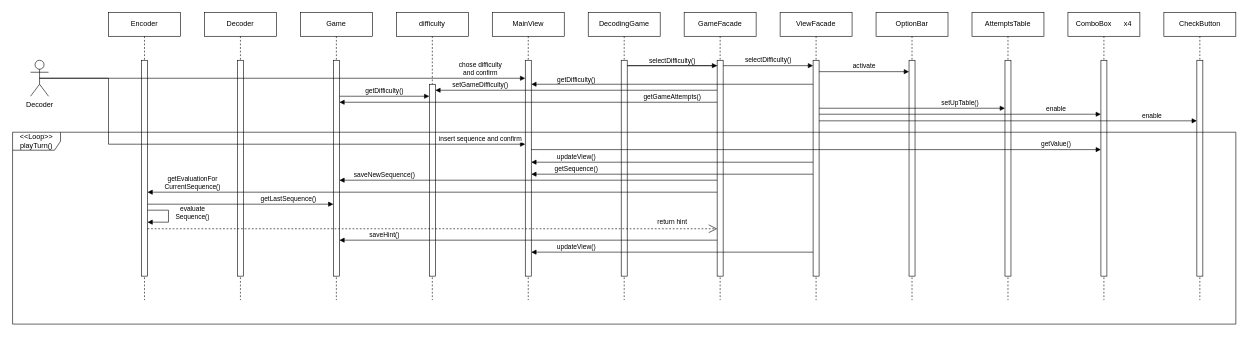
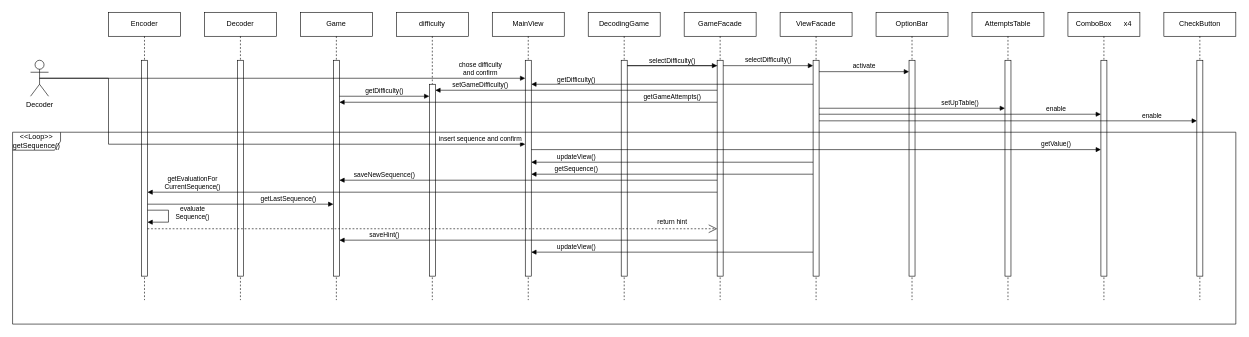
  <mxCell id="0" />
  <mxCell id="1" parent="0" />
  <mxCell id="2" value="selectDifficulty()" style="html=1;verticalAlign=bottom;endArrow=block;curved=0;rounded=0;" edge="1" parent="1"><mxGeometry x="0.516" width="80" relative="1" as="geometry"><mxPoint x="1045" y="109" as="sourcePoint" /><mxPoint x="1355" y="109" as="targetPoint" /><mxPoint as="offset" /></mxGeometry></mxCell>
  <mxCell id="3" value="Encoder" style="shape=umlLifeline;perimeter=lifelinePerimeter;whiteSpace=wrap;html=1;container=1;dropTarget=0;collapsible=0;recursiveResize=0;outlineConnect=0;portConstraint=eastwest;newEdgeStyle={&quot;curved&quot;:0,&quot;rounded&quot;:0};" vertex="1" parent="1"><mxGeometry x="180" y="20" width="120" height="480" as="geometry" /></mxCell>
  <mxCell id="4" value="" style="html=1;points=[[0,0,0,0,5],[0,1,0,0,-5],[1,0,0,0,5],[1,1,0,0,-5]];perimeter=orthogonalPerimeter;outlineConnect=0;targetShapes=umlLifeline;portConstraint=eastwest;newEdgeStyle={&quot;curved&quot;:0,&quot;rounded&quot;:0};" vertex="1" parent="3"><mxGeometry x="55" y="80" width="10" height="360" as="geometry" /></mxCell>
  <mxCell id="5" value="evaluate&lt;br&gt;Sequence()" style="html=1;verticalAlign=bottom;endArrow=block;curved=0;rounded=0;" edge="1" parent="3"><mxGeometry x="0.222" y="-40" width="80" relative="1" as="geometry"><mxPoint x="65" y="330" as="sourcePoint" /><mxPoint x="65" y="350" as="targetPoint" /><Array as="points"><mxPoint x="100" y="330" /><mxPoint x="100" y="350" /></Array><mxPoint x="40" y="40" as="offset" /></mxGeometry></mxCell>
  <mxCell id="6" value="Decoder" style="shape=umlActor;verticalLabelPosition=bottom;verticalAlign=top;html=1;" vertex="1" parent="1"><mxGeometry x="50" y="100" width="30" height="60" as="geometry" /></mxCell>
  <mxCell id="7" value="Decoder" style="shape=umlLifeline;perimeter=lifelinePerimeter;whiteSpace=wrap;html=1;container=1;dropTarget=0;collapsible=0;recursiveResize=0;outlineConnect=0;portConstraint=eastwest;newEdgeStyle={&quot;curved&quot;:0,&quot;rounded&quot;:0};" vertex="1" parent="1"><mxGeometry x="340" y="20" width="120" height="480" as="geometry" /></mxCell>
  <mxCell id="8" value="" style="html=1;points=[[0,0,0,0,5],[0,1,0,0,-5],[1,0,0,0,5],[1,1,0,0,-5]];perimeter=orthogonalPerimeter;outlineConnect=0;targetShapes=umlLifeline;portConstraint=eastwest;newEdgeStyle={&quot;curved&quot;:0,&quot;rounded&quot;:0};" vertex="1" parent="7"><mxGeometry x="55" y="80" width="10" height="360" as="geometry" /></mxCell>
  <mxCell id="9" value="Game" style="shape=umlLifeline;perimeter=lifelinePerimeter;whiteSpace=wrap;html=1;container=1;dropTarget=0;collapsible=0;recursiveResize=0;outlineConnect=0;portConstraint=eastwest;newEdgeStyle={&quot;curved&quot;:0,&quot;rounded&quot;:0};" vertex="1" parent="1"><mxGeometry x="500" y="20" width="120" height="480" as="geometry" /></mxCell>
  <mxCell id="10" value="" style="html=1;points=[[0,0,0,0,5],[0,1,0,0,-5],[1,0,0,0,5],[1,1,0,0,-5]];perimeter=orthogonalPerimeter;outlineConnect=0;targetShapes=umlLifeline;portConstraint=eastwest;newEdgeStyle={&quot;curved&quot;:0,&quot;rounded&quot;:0};" vertex="1" parent="9"><mxGeometry x="55" y="80" width="10" height="360" as="geometry" /></mxCell>
  <mxCell id="11" value="difficulty" style="shape=umlLifeline;perimeter=lifelinePerimeter;whiteSpace=wrap;html=1;container=1;dropTarget=0;collapsible=0;recursiveResize=0;outlineConnect=0;portConstraint=eastwest;newEdgeStyle={&quot;curved&quot;:0,&quot;rounded&quot;:0};" vertex="1" parent="1"><mxGeometry x="660" y="20" width="120" height="480" as="geometry" /></mxCell>
  <mxCell id="12" value="" style="html=1;points=[[0,0,0,0,5],[0,1,0,0,-5],[1,0,0,0,5],[1,1,0,0,-5]];perimeter=orthogonalPerimeter;outlineConnect=0;targetShapes=umlLifeline;portConstraint=eastwest;newEdgeStyle={&quot;curved&quot;:0,&quot;rounded&quot;:0};" vertex="1" parent="11"><mxGeometry x="55" y="120" width="10" height="320" as="geometry" /></mxCell>
  <mxCell id="13" value="MainView" style="shape=umlLifeline;perimeter=lifelinePerimeter;whiteSpace=wrap;html=1;container=1;dropTarget=0;collapsible=0;recursiveResize=0;outlineConnect=0;portConstraint=eastwest;newEdgeStyle={&quot;curved&quot;:0,&quot;rounded&quot;:0};" vertex="1" parent="1"><mxGeometry x="820" y="20" width="120" height="480" as="geometry" /></mxCell>
  <mxCell id="14" value="" style="html=1;points=[[0,0,0,0,5],[0,1,0,0,-5],[1,0,0,0,5],[1,1,0,0,-5]];perimeter=orthogonalPerimeter;outlineConnect=0;targetShapes=umlLifeline;portConstraint=eastwest;newEdgeStyle={&quot;curved&quot;:0,&quot;rounded&quot;:0};" vertex="1" parent="13"><mxGeometry x="55" y="80" width="10" height="360" as="geometry" /></mxCell>
  <mxCell id="15" value="DecodingGame" style="shape=umlLifeline;perimeter=lifelinePerimeter;whiteSpace=wrap;html=1;container=1;dropTarget=0;collapsible=0;recursiveResize=0;outlineConnect=0;portConstraint=eastwest;newEdgeStyle={&quot;curved&quot;:0,&quot;rounded&quot;:0};" vertex="1" parent="1"><mxGeometry x="980" y="20" width="120" height="480" as="geometry" /></mxCell>
  <mxCell id="16" value="" style="html=1;points=[[0,0,0,0,5],[0,1,0,0,-5],[1,0,0,0,5],[1,1,0,0,-5]];perimeter=orthogonalPerimeter;outlineConnect=0;targetShapes=umlLifeline;portConstraint=eastwest;newEdgeStyle={&quot;curved&quot;:0,&quot;rounded&quot;:0};" vertex="1" parent="15"><mxGeometry x="55" y="80" width="10" height="360" as="geometry" /></mxCell>
  <mxCell id="17" value="GameFacade" style="shape=umlLifeline;perimeter=lifelinePerimeter;whiteSpace=wrap;html=1;container=1;dropTarget=0;collapsible=0;recursiveResize=0;outlineConnect=0;portConstraint=eastwest;newEdgeStyle={&quot;curved&quot;:0,&quot;rounded&quot;:0};" vertex="1" parent="1"><mxGeometry x="1140" y="20" width="120" height="480" as="geometry" /></mxCell>
  <mxCell id="18" value="" style="html=1;points=[[0,0,0,0,5],[0,1,0,0,-5],[1,0,0,0,5],[1,1,0,0,-5]];perimeter=orthogonalPerimeter;outlineConnect=0;targetShapes=umlLifeline;portConstraint=eastwest;newEdgeStyle={&quot;curved&quot;:0,&quot;rounded&quot;:0};" vertex="1" parent="17"><mxGeometry x="55" y="80" width="10" height="360" as="geometry" /></mxCell>
  <mxCell id="19" value="ViewFacade" style="shape=umlLifeline;perimeter=lifelinePerimeter;whiteSpace=wrap;html=1;container=1;dropTarget=0;collapsible=0;recursiveResize=0;outlineConnect=0;portConstraint=eastwest;newEdgeStyle={&quot;curved&quot;:0,&quot;rounded&quot;:0};" vertex="1" parent="1"><mxGeometry x="1300" y="20" width="120" height="480" as="geometry" /></mxCell>
  <mxCell id="20" value="" style="html=1;points=[[0,0,0,0,5],[0,1,0,0,-5],[1,0,0,0,5],[1,1,0,0,-5]];perimeter=orthogonalPerimeter;outlineConnect=0;targetShapes=umlLifeline;portConstraint=eastwest;newEdgeStyle={&quot;curved&quot;:0,&quot;rounded&quot;:0};" vertex="1" parent="19"><mxGeometry x="55" y="80" width="10" height="360" as="geometry" /></mxCell>
  <mxCell id="21" value="OptionBar" style="shape=umlLifeline;perimeter=lifelinePerimeter;whiteSpace=wrap;html=1;container=1;dropTarget=0;collapsible=0;recursiveResize=0;outlineConnect=0;portConstraint=eastwest;newEdgeStyle={&quot;curved&quot;:0,&quot;rounded&quot;:0};" vertex="1" parent="1"><mxGeometry x="1460" y="20" width="120" height="480" as="geometry" /></mxCell>
  <mxCell id="22" value="" style="html=1;points=[[0,0,0,0,5],[0,1,0,0,-5],[1,0,0,0,5],[1,1,0,0,-5]];perimeter=orthogonalPerimeter;outlineConnect=0;targetShapes=umlLifeline;portConstraint=eastwest;newEdgeStyle={&quot;curved&quot;:0,&quot;rounded&quot;:0};" vertex="1" parent="21"><mxGeometry x="55" y="80" width="10" height="360" as="geometry" /></mxCell>
  <mxCell id="23" value="AttemptsTable" style="shape=umlLifeline;perimeter=lifelinePerimeter;whiteSpace=wrap;html=1;container=1;dropTarget=0;collapsible=0;recursiveResize=0;outlineConnect=0;portConstraint=eastwest;newEdgeStyle={&quot;curved&quot;:0,&quot;rounded&quot;:0};" vertex="1" parent="1"><mxGeometry x="1620" y="20" width="120" height="480" as="geometry" /></mxCell>
  <mxCell id="24" value="" style="html=1;points=[[0,0,0,0,5],[0,1,0,0,-5],[1,0,0,0,5],[1,1,0,0,-5]];perimeter=orthogonalPerimeter;outlineConnect=0;targetShapes=umlLifeline;portConstraint=eastwest;newEdgeStyle={&quot;curved&quot;:0,&quot;rounded&quot;:0};" vertex="1" parent="23"><mxGeometry x="55" y="80" width="10" height="360" as="geometry" /></mxCell>
  <mxCell id="25" value="ComboBox&lt;span style=&quot;white-space: pre;&quot;&gt;&#09;&lt;/span&gt;x4" style="shape=umlLifeline;perimeter=lifelinePerimeter;whiteSpace=wrap;html=1;container=1;dropTarget=0;collapsible=0;recursiveResize=0;outlineConnect=0;portConstraint=eastwest;newEdgeStyle={&quot;curved&quot;:0,&quot;rounded&quot;:0};" vertex="1" parent="1"><mxGeometry x="1780" y="20" width="120" height="480" as="geometry" /></mxCell>
  <mxCell id="26" value="" style="html=1;points=[[0,0,0,0,5],[0,1,0,0,-5],[1,0,0,0,5],[1,1,0,0,-5]];perimeter=orthogonalPerimeter;outlineConnect=0;targetShapes=umlLifeline;portConstraint=eastwest;newEdgeStyle={&quot;curved&quot;:0,&quot;rounded&quot;:0};" vertex="1" parent="25"><mxGeometry x="55" y="80" width="10" height="360" as="geometry" /></mxCell>
  <mxCell id="27" value="CheckButton" style="shape=umlLifeline;perimeter=lifelinePerimeter;whiteSpace=wrap;html=1;container=1;dropTarget=0;collapsible=0;recursiveResize=0;outlineConnect=0;portConstraint=eastwest;newEdgeStyle={&quot;curved&quot;:0,&quot;rounded&quot;:0};" vertex="1" parent="1"><mxGeometry x="1940" y="20" width="120" height="480" as="geometry" /></mxCell>
  <mxCell id="28" value="" style="html=1;points=[[0,0,0,0,5],[0,1,0,0,-5],[1,0,0,0,5],[1,1,0,0,-5]];perimeter=orthogonalPerimeter;outlineConnect=0;targetShapes=umlLifeline;portConstraint=eastwest;newEdgeStyle={&quot;curved&quot;:0,&quot;rounded&quot;:0};" vertex="1" parent="27"><mxGeometry x="55" y="80" width="10" height="360" as="geometry" /></mxCell>
  <mxCell id="29" value="selectDifficulty()" style="html=1;verticalAlign=bottom;endArrow=block;curved=0;rounded=0;" edge="1" parent="1"><mxGeometry y="-1" width="80" relative="1" as="geometry"><mxPoint x="1045" y="109" as="sourcePoint" /><mxPoint x="1195" y="109" as="targetPoint" /><mxPoint as="offset" /></mxGeometry></mxCell>
  <mxCell id="30" value="activate" style="html=1;verticalAlign=bottom;endArrow=block;curved=0;rounded=0;" edge="1" parent="1"><mxGeometry width="80" relative="1" as="geometry"><mxPoint x="1365" y="119" as="sourcePoint" /><mxPoint x="1515" y="119" as="targetPoint" /></mxGeometry></mxCell>
  <mxCell id="31" value="chose difficulty&lt;br&gt;and confirm" style="html=1;verticalAlign=bottom;endArrow=block;curved=0;rounded=0;exitX=0.5;exitY=0.5;exitDx=0;exitDy=0;exitPerimeter=0;" edge="1" parent="1" source="6" target="14"><mxGeometry x="0.815" width="80" relative="1" as="geometry"><mxPoint x="440" y="120" as="sourcePoint" /><mxPoint x="790" y="130" as="targetPoint" /><mxPoint as="offset" /></mxGeometry></mxCell>
  <mxCell id="32" value="getDifficulty()" style="html=1;verticalAlign=bottom;endArrow=block;curved=0;rounded=0;" edge="1" parent="1"><mxGeometry x="0.681" y="1" width="80" relative="1" as="geometry"><mxPoint x="1355" y="140" as="sourcePoint" /><mxPoint x="885" y="140" as="targetPoint" /><mxPoint as="offset" /></mxGeometry></mxCell>
  <mxCell id="33" value="setGameDifficulty()" style="html=1;verticalAlign=bottom;endArrow=block;curved=0;rounded=0;" edge="1" parent="1" target="12"><mxGeometry x="0.681" width="80" relative="1" as="geometry"><mxPoint x="1195" y="150" as="sourcePoint" /><mxPoint x="565" y="150" as="targetPoint" /><mxPoint as="offset" /></mxGeometry></mxCell>
  <mxCell id="34" value="getDifficulty()" style="html=1;verticalAlign=bottom;endArrow=block;curved=0;rounded=0;" edge="1" parent="1"><mxGeometry width="80" relative="1" as="geometry"><mxPoint x="565" y="160" as="sourcePoint" /><mxPoint x="715" y="160" as="targetPoint" /></mxGeometry></mxCell>
  <mxCell id="35" value="getGameAttempts()" style="html=1;verticalAlign=bottom;endArrow=block;curved=0;rounded=0;" edge="1" parent="1"><mxGeometry x="-0.762" width="80" relative="1" as="geometry"><mxPoint x="1195" y="170" as="sourcePoint" /><mxPoint x="565" y="170" as="targetPoint" /><mxPoint as="offset" /></mxGeometry></mxCell>
  <mxCell id="36" value="setUpTable()" style="html=1;verticalAlign=bottom;endArrow=block;curved=0;rounded=0;" edge="1" parent="1"><mxGeometry x="0.516" width="80" relative="1" as="geometry"><mxPoint x="1365" y="180" as="sourcePoint" /><mxPoint x="1675" y="180" as="targetPoint" /><mxPoint as="offset" /></mxGeometry></mxCell>
  <mxCell id="37" value="enable" style="html=1;verticalAlign=bottom;endArrow=block;curved=0;rounded=0;" edge="1" parent="1"><mxGeometry x="0.681" width="80" relative="1" as="geometry"><mxPoint x="1365" y="190" as="sourcePoint" /><mxPoint x="1835" y="190" as="targetPoint" /><mxPoint as="offset" /></mxGeometry></mxCell>
  <mxCell id="38" value="enable" style="html=1;verticalAlign=bottom;endArrow=block;curved=0;rounded=0;" edge="1" parent="1"><mxGeometry x="0.762" width="80" relative="1" as="geometry"><mxPoint x="1365" y="201" as="sourcePoint" /><mxPoint x="1995" y="201" as="targetPoint" /><mxPoint as="offset" /></mxGeometry></mxCell>
- <mxCell id="39" value="&amp;lt;&amp;lt;Loop&amp;gt;&amp;gt;&lt;br&gt;playTurn()" style="shape=umlFrame;whiteSpace=wrap;html=1;pointerEvents=0;width=80;height=30;" vertex="1" parent="1"><mxGeometry x="20" y="220" width="2040" height="320" as="geometry" /></mxCell>
+ <mxCell id="39" value="&amp;lt;&amp;lt;Loop&amp;gt;&amp;gt;&lt;br&gt;getSequence()" style="shape=umlFrame;whiteSpace=wrap;html=1;pointerEvents=0;width=80;height=30;" vertex="1" parent="1"><mxGeometry x="20" y="220" width="2040" height="320" as="geometry" /></mxCell>
  <mxCell id="40" value="insert sequence and confirm" style="html=1;verticalAlign=bottom;endArrow=block;curved=0;rounded=0;exitX=0.5;exitY=0.5;exitDx=0;exitDy=0;exitPerimeter=0;" edge="1" parent="1" source="6" target="14"><mxGeometry x="0.837" width="80" relative="1" as="geometry"><mxPoint x="350" y="240" as="sourcePoint" /><mxPoint x="430" y="240" as="targetPoint" /><Array as="points"><mxPoint x="180" y="130" /><mxPoint x="180" y="240" /></Array><mxPoint as="offset" /></mxGeometry></mxCell>
  <mxCell id="41" value="getValue()" style="html=1;verticalAlign=bottom;endArrow=block;curved=0;rounded=0;" edge="1" parent="1"><mxGeometry x="0.842" width="80" relative="1" as="geometry"><mxPoint x="885" y="249" as="sourcePoint" /><mxPoint x="1835" y="249" as="targetPoint" /><mxPoint as="offset" /></mxGeometry></mxCell>
  <mxCell id="42" value="getSequence()" style="html=1;verticalAlign=bottom;endArrow=block;curved=0;rounded=0;" edge="1" parent="1"><mxGeometry x="0.681" width="80" relative="1" as="geometry"><mxPoint x="1355" y="290" as="sourcePoint" /><mxPoint x="885" y="290" as="targetPoint" /><mxPoint as="offset" /></mxGeometry></mxCell>
  <mxCell id="43" value="saveNewSequence()" style="html=1;verticalAlign=bottom;endArrow=block;curved=0;rounded=0;" edge="1" parent="1"><mxGeometry x="0.762" width="80" relative="1" as="geometry"><mxPoint x="1195" y="300" as="sourcePoint" /><mxPoint x="565" y="300" as="targetPoint" /><mxPoint as="offset" /></mxGeometry></mxCell>
  <mxCell id="44" value="getEvaluationFor&lt;br&gt;CurrentSequence()" style="html=1;verticalAlign=bottom;endArrow=block;curved=0;rounded=0;" edge="1" parent="1"><mxGeometry x="0.842" width="80" relative="1" as="geometry"><mxPoint x="1195" y="320" as="sourcePoint" /><mxPoint x="245" y="320" as="targetPoint" /><mxPoint as="offset" /></mxGeometry></mxCell>
  <mxCell id="45" value="getLastSequence()" style="html=1;verticalAlign=bottom;endArrow=block;curved=0;rounded=0;" edge="1" parent="1"><mxGeometry x="0.516" y="-1" width="80" relative="1" as="geometry"><mxPoint x="245" y="340" as="sourcePoint" /><mxPoint x="555" y="340" as="targetPoint" /><mxPoint as="offset" /></mxGeometry></mxCell>
  <mxCell id="46" value="saveHint()" style="html=1;verticalAlign=bottom;endArrow=block;curved=0;rounded=0;" edge="1" parent="1"><mxGeometry x="0.762" width="80" relative="1" as="geometry"><mxPoint x="1195" y="400" as="sourcePoint" /><mxPoint x="565" y="400" as="targetPoint" /><mxPoint as="offset" /></mxGeometry></mxCell>
  <mxCell id="47" value="return hint" style="endArrow=open;endSize=12;dashed=1;html=1;rounded=0;" edge="1" parent="1"><mxGeometry x="0.842" y="11" width="160" relative="1" as="geometry"><mxPoint x="245" y="381" as="sourcePoint" /><mxPoint x="1195" y="381" as="targetPoint" /><mxPoint as="offset" /></mxGeometry></mxCell>
  <mxCell id="48" value="updateView()" style="html=1;verticalAlign=bottom;endArrow=block;curved=0;rounded=0;" edge="1" parent="1"><mxGeometry x="0.681" width="80" relative="1" as="geometry"><mxPoint x="1355" y="270" as="sourcePoint" /><mxPoint x="885" y="270" as="targetPoint" /><mxPoint as="offset" /></mxGeometry></mxCell>
  <mxCell id="49" value="updateView()" style="html=1;verticalAlign=bottom;endArrow=block;curved=0;rounded=0;" edge="1" parent="1"><mxGeometry x="0.681" width="80" relative="1" as="geometry"><mxPoint x="1355" y="420" as="sourcePoint" /><mxPoint x="885" y="420" as="targetPoint" /><mxPoint as="offset" /></mxGeometry></mxCell>
